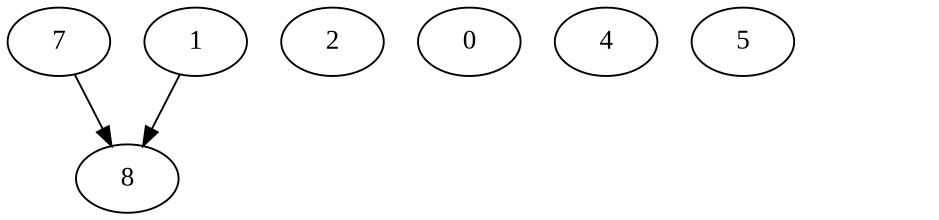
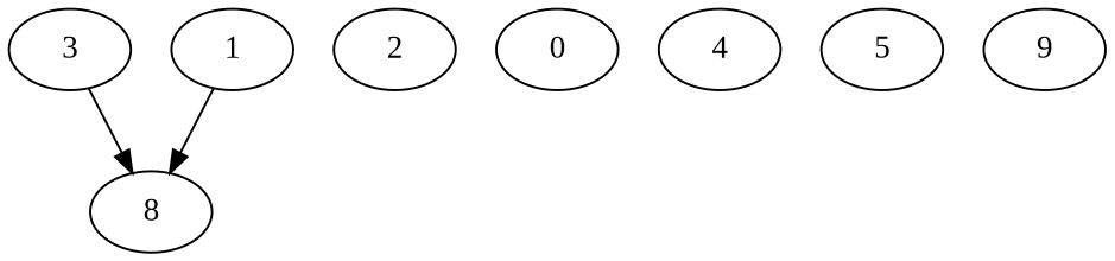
  digraph {
    fontname="Liberation Serif"
    node [Processor=3 Start=0 Weight=2 fontname="Liberation Serif"]
    edge [Weight=26 fontname="Liberation Serif"]
    8 [Start=13 Weight=4]
-   3 [Start=7 Weight=6 label=7]
+   3 [Start=7 Weight=6]
    2 [Processor=0 Start=4]
    1 [Weight=7]
    0 [Processor=2 Weight=7]
    4 [Processor=1 Start=7 Weight=6]
    5 [Processor=0 Start=2]
+   9 [Processor=0]
    3 -> 8
    1 -> 8
  }
